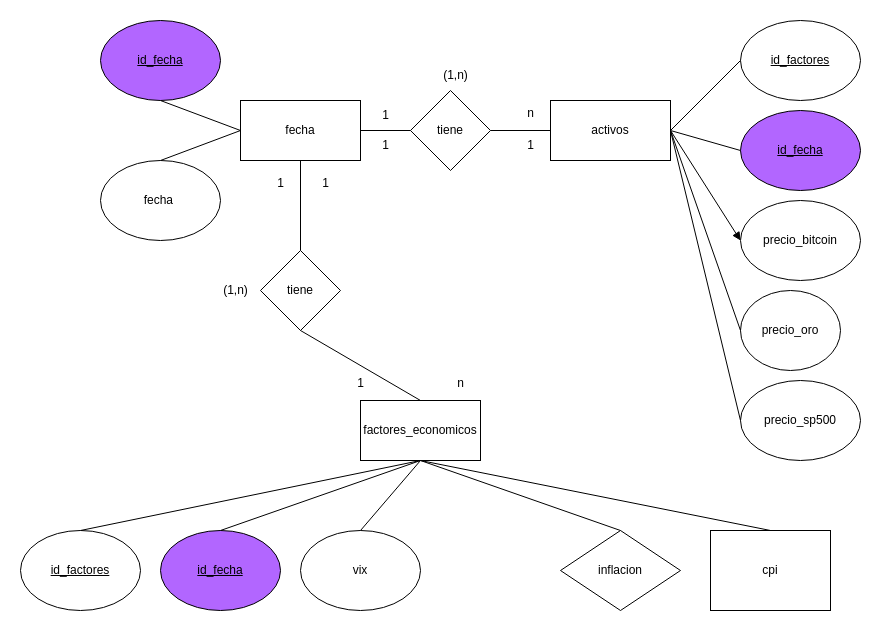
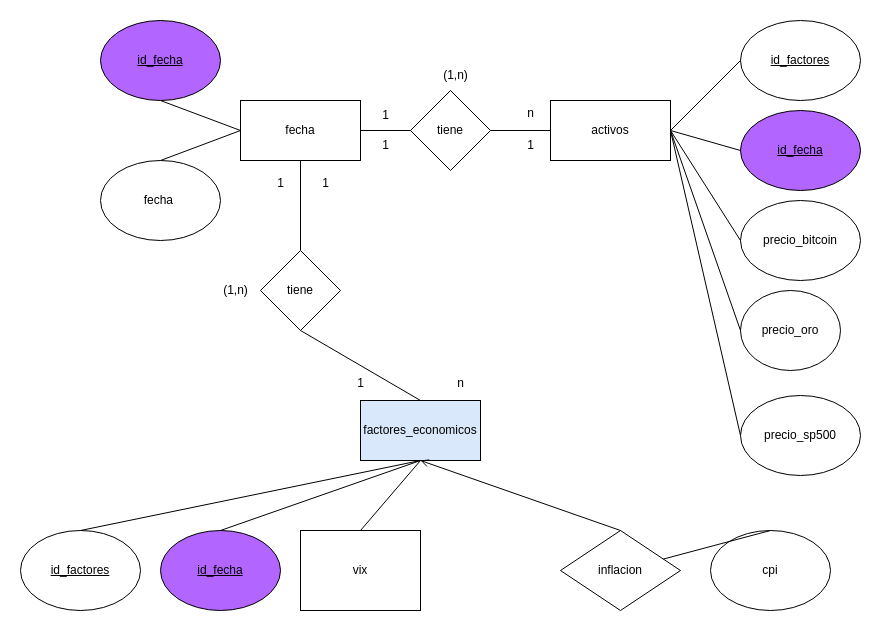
  <mxCell id="0" />
  <mxCell id="1" parent="0" />
  <mxCell id="2" value="tiene" style="rhombus;whiteSpace=wrap;html=1;" vertex="1" parent="1"><mxGeometry x="410" y="90" width="80" height="80" as="geometry" /></mxCell>
  <mxCell id="3" value="&lt;span style=&quot;text-align: left; text-wrap: nowrap;&quot;&gt;&lt;u&gt;id_fecha&lt;/u&gt;&lt;/span&gt;" style="ellipse;whiteSpace=wrap;html=1;fillColor=#B266FF;" vertex="1" parent="1"><mxGeometry x="100" y="20" width="120" height="80" as="geometry" /></mxCell>
  <mxCell id="4" value="&lt;span style=&quot;text-align: left; text-wrap: nowrap;&quot;&gt;fecha&lt;/span&gt;&lt;span style=&quot;text-align: left; text-wrap: nowrap;&quot;&gt;&amp;nbsp;&lt;/span&gt;" style="ellipse;whiteSpace=wrap;html=1;" vertex="1" parent="1"><mxGeometry x="100" y="160" width="120" height="80" as="geometry" /></mxCell>
  <mxCell id="5" value="fecha" style="rounded=0;whiteSpace=wrap;html=1;" vertex="1" parent="1"><mxGeometry x="240" y="100" width="120" height="60" as="geometry" /></mxCell>
  <mxCell id="6" value="" style="endArrow=none;html=1;rounded=0;entryX=0;entryY=0.5;entryDx=0;entryDy=0;exitX=0.5;exitY=1;exitDx=0;exitDy=0;" edge="1" parent="1" source="3" target="5"><mxGeometry width="50" height="50" relative="1" as="geometry"><mxPoint x="370" y="500" as="sourcePoint" /><mxPoint x="420" y="450" as="targetPoint" /></mxGeometry></mxCell>
  <mxCell id="7" value="" style="endArrow=none;html=1;rounded=0;entryX=0;entryY=0.5;entryDx=0;entryDy=0;exitX=0.5;exitY=0;exitDx=0;exitDy=0;" edge="1" parent="1" source="4" target="5"><mxGeometry width="50" height="50" relative="1" as="geometry"><mxPoint x="370" y="500" as="sourcePoint" /><mxPoint x="420" y="450" as="targetPoint" /></mxGeometry></mxCell>
  <mxCell id="8" value="activos" style="rounded=0;whiteSpace=wrap;html=1;" vertex="1" parent="1"><mxGeometry x="550" y="100" width="120" height="60" as="geometry" /></mxCell>
  <mxCell id="9" value="&lt;span style=&quot;text-align: left; text-wrap: nowrap;&quot;&gt;&lt;u&gt;id_factores&lt;/u&gt;&lt;/span&gt;" style="ellipse;whiteSpace=wrap;html=1;" vertex="1" parent="1"><mxGeometry x="740" y="20" width="120" height="80" as="geometry" /></mxCell>
  <mxCell id="10" value="&lt;span style=&quot;text-align: left; text-wrap: nowrap;&quot;&gt;&lt;u&gt;id_fecha&lt;/u&gt;&lt;/span&gt;" style="ellipse;whiteSpace=wrap;html=1;fillColor=#B266FF;" vertex="1" parent="1"><mxGeometry x="740" y="110" width="120" height="80" as="geometry" /></mxCell>
  <mxCell id="11" value="&lt;div style=&quot;text-align: left;&quot;&gt;&lt;span style=&quot;background-color: initial; text-wrap: nowrap;&quot;&gt;precio_bitcoin&lt;/span&gt;&lt;/div&gt;" style="ellipse;whiteSpace=wrap;html=1;" vertex="1" parent="1"><mxGeometry x="740" y="200" width="120" height="80" as="geometry" /></mxCell>
  <mxCell id="12" value="&lt;div style=&quot;text-align: left;&quot;&gt;&lt;span style=&quot;background-color: initial; text-wrap: nowrap;&quot;&gt;precio_oro&lt;/span&gt;&lt;/div&gt;" style="ellipse;whiteSpace=wrap;html=1;" vertex="1" parent="1"><mxGeometry x="740" y="290" width="100" height="80" as="geometry" /></mxCell>
- <mxCell id="13" value="&lt;span style=&quot;text-align: left; text-wrap: nowrap;&quot;&gt;precio_sp500&lt;/span&gt;" style="ellipse;whiteSpace=wrap;html=1;" vertex="1" parent="1"><mxGeometry x="740" y="380" width="120" height="80" as="geometry" /></mxCell>
+ <mxCell id="13" value="&lt;span style=&quot;text-align: left; text-wrap: nowrap;&quot;&gt;precio_sp500&lt;/span&gt;" style="ellipse;whiteSpace=wrap;html=1;" vertex="1" parent="1"><mxGeometry x="740" y="395" width="120" height="80" as="geometry" /></mxCell>
  <mxCell id="14" value="" style="endArrow=none;html=1;rounded=0;entryX=0;entryY=0.5;entryDx=0;entryDy=0;exitX=1;exitY=0.5;exitDx=0;exitDy=0;" edge="1" parent="1" source="8" target="9"><mxGeometry width="50" height="50" relative="1" as="geometry"><mxPoint x="370" y="500" as="sourcePoint" /><mxPoint x="420" y="450" as="targetPoint" /></mxGeometry></mxCell>
  <mxCell id="15" value="" style="endArrow=none;html=1;rounded=0;entryX=0;entryY=0.5;entryDx=0;entryDy=0;exitX=1;exitY=0.5;exitDx=0;exitDy=0;" edge="1" parent="1" source="8" target="10"><mxGeometry width="50" height="50" relative="1" as="geometry"><mxPoint x="370" y="500" as="sourcePoint" /><mxPoint x="420" y="450" as="targetPoint" /></mxGeometry></mxCell>
- <mxCell id="16" value="" style="endArrow=block;html=1;rounded=0;entryX=0;entryY=0.5;entryDx=0;entryDy=0;exitX=1;exitY=0.5;exitDx=0;exitDy=0;" edge="1" parent="1" source="8" target="11"><mxGeometry width="50" height="50" relative="1" as="geometry"><mxPoint x="370" y="500" as="sourcePoint" /><mxPoint x="420" y="450" as="targetPoint" /></mxGeometry></mxCell>
+ <mxCell id="16" value="" style="endArrow=none;html=1;rounded=0;entryX=0;entryY=0.5;entryDx=0;entryDy=0;exitX=1;exitY=0.5;exitDx=0;exitDy=0;" edge="1" parent="1" source="8" target="11"><mxGeometry width="50" height="50" relative="1" as="geometry"><mxPoint x="370" y="500" as="sourcePoint" /><mxPoint x="420" y="450" as="targetPoint" /></mxGeometry></mxCell>
  <mxCell id="17" value="" style="endArrow=none;html=1;rounded=0;entryX=0;entryY=0.5;entryDx=0;entryDy=0;" edge="1" parent="1" target="12"><mxGeometry width="50" height="50" relative="1" as="geometry"><mxPoint x="670" y="130" as="sourcePoint" /><mxPoint x="420" y="450" as="targetPoint" /></mxGeometry></mxCell>
  <mxCell id="18" value="" style="endArrow=none;html=1;rounded=0;entryX=0;entryY=0.5;entryDx=0;entryDy=0;exitX=1;exitY=0.5;exitDx=0;exitDy=0;" edge="1" parent="1" source="8" target="13"><mxGeometry width="50" height="50" relative="1" as="geometry"><mxPoint x="370" y="500" as="sourcePoint" /><mxPoint x="420" y="450" as="targetPoint" /></mxGeometry></mxCell>
  <mxCell id="19" value="" style="endArrow=none;html=1;rounded=0;entryX=0;entryY=0.5;entryDx=0;entryDy=0;exitX=1;exitY=0.5;exitDx=0;exitDy=0;" edge="1" parent="1" source="2" target="8"><mxGeometry width="50" height="50" relative="1" as="geometry"><mxPoint x="370" y="500" as="sourcePoint" /><mxPoint x="420" y="450" as="targetPoint" /></mxGeometry></mxCell>
  <mxCell id="20" value="" style="endArrow=none;html=1;rounded=0;entryX=0;entryY=0.5;entryDx=0;entryDy=0;exitX=1;exitY=0.5;exitDx=0;exitDy=0;" edge="1" parent="1" source="5" target="2"><mxGeometry width="50" height="50" relative="1" as="geometry"><mxPoint x="370" y="500" as="sourcePoint" /><mxPoint x="420" y="450" as="targetPoint" /></mxGeometry></mxCell>
- <mxCell id="21" value="factores_economicos" style="rounded=0;whiteSpace=wrap;html=1;" vertex="1" parent="1"><mxGeometry x="360" y="400" width="120" height="60" as="geometry" /></mxCell>
+ <mxCell id="21" value="factores_economicos" style="rounded=0;whiteSpace=wrap;html=1;fillColor=#dae8fc;" vertex="1" parent="1"><mxGeometry x="360" y="400" width="120" height="60" as="geometry" /></mxCell>
  <mxCell id="22" value="tiene" style="rhombus;whiteSpace=wrap;html=1;" vertex="1" parent="1"><mxGeometry x="260" y="250" width="80" height="80" as="geometry" /></mxCell>
  <mxCell id="23" value="" style="endArrow=none;html=1;rounded=0;entryX=0.5;entryY=1;entryDx=0;entryDy=0;exitX=0.5;exitY=0;exitDx=0;exitDy=0;" edge="1" parent="1" source="22" target="5"><mxGeometry width="50" height="50" relative="1" as="geometry"><mxPoint x="370" y="500" as="sourcePoint" /><mxPoint x="420" y="450" as="targetPoint" /></mxGeometry></mxCell>
  <mxCell id="24" value="" style="endArrow=none;html=1;rounded=0;entryX=0.5;entryY=1;entryDx=0;entryDy=0;exitX=0.5;exitY=0;exitDx=0;exitDy=0;" edge="1" parent="1" source="21" target="22"><mxGeometry width="50" height="50" relative="1" as="geometry"><mxPoint x="370" y="500" as="sourcePoint" /><mxPoint x="420" y="450" as="targetPoint" /></mxGeometry></mxCell>
  <mxCell id="25" value="&lt;u&gt;id_factores&lt;/u&gt;" style="ellipse;whiteSpace=wrap;html=1;" vertex="1" parent="1"><mxGeometry x="20" y="530" width="120" height="80" as="geometry" /></mxCell>
  <mxCell id="26" value="&lt;u&gt;id_fecha&lt;/u&gt;" style="ellipse;whiteSpace=wrap;html=1;fillColor=#B266FF;" vertex="1" parent="1"><mxGeometry x="160" y="530" width="120" height="80" as="geometry" /></mxCell>
- <mxCell id="27" value="vix" style="ellipse;whiteSpace=wrap;html=1;" vertex="1" parent="1"><mxGeometry x="300" y="530" width="120" height="80" as="geometry" /></mxCell>
+ <mxCell id="27" value="vix" style="whiteSpace=wrap;html=1;rounded=0;" vertex="1" parent="1"><mxGeometry x="300" y="530" width="120" height="80" as="geometry" /></mxCell>
  <mxCell id="28" value="inflacion" style="rhombus;whiteSpace=wrap;html=1;" vertex="1" parent="1"><mxGeometry x="560" y="530" width="120" height="80" as="geometry" /></mxCell>
- <mxCell id="29" value="cpi" style="whiteSpace=wrap;html=1;rounded=0;" vertex="1" parent="1"><mxGeometry x="710" y="530" width="120" height="80" as="geometry" /></mxCell>
+ <mxCell id="29" value="cpi" style="ellipse;whiteSpace=wrap;html=1;" vertex="1" parent="1"><mxGeometry x="710" y="530" width="120" height="80" as="geometry" /></mxCell>
  <mxCell id="30" value="" style="endArrow=none;html=1;rounded=0;exitX=0.5;exitY=0;exitDx=0;exitDy=0;entryX=0.5;entryY=1;entryDx=0;entryDy=0;" edge="1" parent="1" source="27" target="21"><mxGeometry width="50" height="50" relative="1" as="geometry"><mxPoint x="370" y="500" as="sourcePoint" /><mxPoint x="420" y="450" as="targetPoint" /></mxGeometry></mxCell>
  <mxCell id="31" value="" style="endArrow=none;html=1;rounded=0;exitX=0.5;exitY=0;exitDx=0;exitDy=0;entryX=0.5;entryY=1;entryDx=0;entryDy=0;" edge="1" parent="1" source="25" target="21"><mxGeometry width="50" height="50" relative="1" as="geometry"><mxPoint x="370" y="500" as="sourcePoint" /><mxPoint x="360" y="470" as="targetPoint" /></mxGeometry></mxCell>
  <mxCell id="32" value="" style="endArrow=none;html=1;rounded=0;exitX=0.5;exitY=0;exitDx=0;exitDy=0;entryX=0.5;entryY=1;entryDx=0;entryDy=0;" edge="1" parent="1" source="26" target="21"><mxGeometry width="50" height="50" relative="1" as="geometry"><mxPoint x="370" y="500" as="sourcePoint" /><mxPoint x="360" y="470" as="targetPoint" /></mxGeometry></mxCell>
- <mxCell id="33" value="" style="endArrow=none;html=1;rounded=0;entryX=0.5;entryY=1;entryDx=0;entryDy=0;exitX=0.5;exitY=0;exitDx=0;exitDy=0;" edge="1" parent="1" source="28" target="21"><mxGeometry width="50" height="50" relative="1" as="geometry"><mxPoint x="370" y="500" as="sourcePoint" /><mxPoint x="420" y="450" as="targetPoint" /></mxGeometry></mxCell>
- <mxCell id="34" value="" style="endArrow=none;html=1;rounded=0;entryX=0.5;entryY=1;entryDx=0;entryDy=0;exitX=0.5;exitY=0;exitDx=0;exitDy=0;" edge="1" parent="1" source="29" target="21"><mxGeometry width="50" height="50" relative="1" as="geometry"><mxPoint x="370" y="500" as="sourcePoint" /><mxPoint x="420" y="450" as="targetPoint" /></mxGeometry></mxCell>
+ <mxCell id="33" value="" style="endArrow=open;html=1;rounded=0;entryX=0.5;entryY=1;entryDx=0;entryDy=0;exitX=0.5;exitY=0;exitDx=0;exitDy=0;" edge="1" parent="1" source="28" target="21"><mxGeometry width="50" height="50" relative="1" as="geometry"><mxPoint x="370" y="500" as="sourcePoint" /><mxPoint x="420" y="450" as="targetPoint" /></mxGeometry></mxCell>
+ <mxCell id="34" value="" style="endArrow=none;html=1;rounded=0;exitX=0.5;exitY=0;exitDx=0;exitDy=0;" edge="1" parent="1" source="29" target="28"><mxGeometry width="50" height="50" relative="1" as="geometry"><mxPoint x="370" y="500" as="sourcePoint" /><mxPoint x="420" y="450" as="targetPoint" /></mxGeometry></mxCell>
  <mxCell id="35" value="(1,n)" style="text;html=1;align=center;verticalAlign=middle;resizable=0;points=[];autosize=1;strokeColor=none;fillColor=none;" vertex="1" parent="1"><mxGeometry x="430" y="60" width="50" height="30" as="geometry" /></mxCell>
  <mxCell id="36" value="(1,n)" style="text;html=1;align=center;verticalAlign=middle;resizable=0;points=[];autosize=1;strokeColor=none;fillColor=none;" vertex="1" parent="1"><mxGeometry x="210" y="275" width="50" height="30" as="geometry" /></mxCell>
  <mxCell id="37" value="1" style="text;html=1;align=center;verticalAlign=middle;resizable=0;points=[];autosize=1;strokeColor=none;fillColor=none;" vertex="1" parent="1"><mxGeometry x="370" y="100" width="30" height="30" as="geometry" /></mxCell>
  <mxCell id="38" value="n" style="text;html=1;align=center;verticalAlign=middle;resizable=0;points=[];autosize=1;strokeColor=none;fillColor=none;" vertex="1" parent="1"><mxGeometry x="515" y="98" width="30" height="30" as="geometry" /></mxCell>
  <mxCell id="39" value="1" style="text;html=1;align=center;verticalAlign=middle;resizable=0;points=[];autosize=1;strokeColor=none;fillColor=none;" vertex="1" parent="1"><mxGeometry x="515" y="130" width="30" height="30" as="geometry" /></mxCell>
  <mxCell id="40" value="1" style="text;html=1;align=center;verticalAlign=middle;resizable=0;points=[];autosize=1;strokeColor=none;fillColor=none;" vertex="1" parent="1"><mxGeometry x="370" y="130" width="30" height="30" as="geometry" /></mxCell>
  <mxCell id="41" value="1" style="text;html=1;align=center;verticalAlign=middle;resizable=0;points=[];autosize=1;strokeColor=none;fillColor=none;" vertex="1" parent="1"><mxGeometry x="265" y="168" width="30" height="30" as="geometry" /></mxCell>
  <mxCell id="42" value="1" style="text;html=1;align=center;verticalAlign=middle;resizable=0;points=[];autosize=1;strokeColor=none;fillColor=none;" vertex="1" parent="1"><mxGeometry x="310" y="168" width="30" height="30" as="geometry" /></mxCell>
  <mxCell id="43" value="1" style="text;html=1;align=center;verticalAlign=middle;resizable=0;points=[];autosize=1;strokeColor=none;fillColor=none;" vertex="1" parent="1"><mxGeometry x="345" y="368" width="30" height="30" as="geometry" /></mxCell>
  <mxCell id="44" value="n" style="text;html=1;align=center;verticalAlign=middle;resizable=0;points=[];autosize=1;strokeColor=none;fillColor=none;" vertex="1" parent="1"><mxGeometry x="445" y="368" width="30" height="30" as="geometry" /></mxCell>
